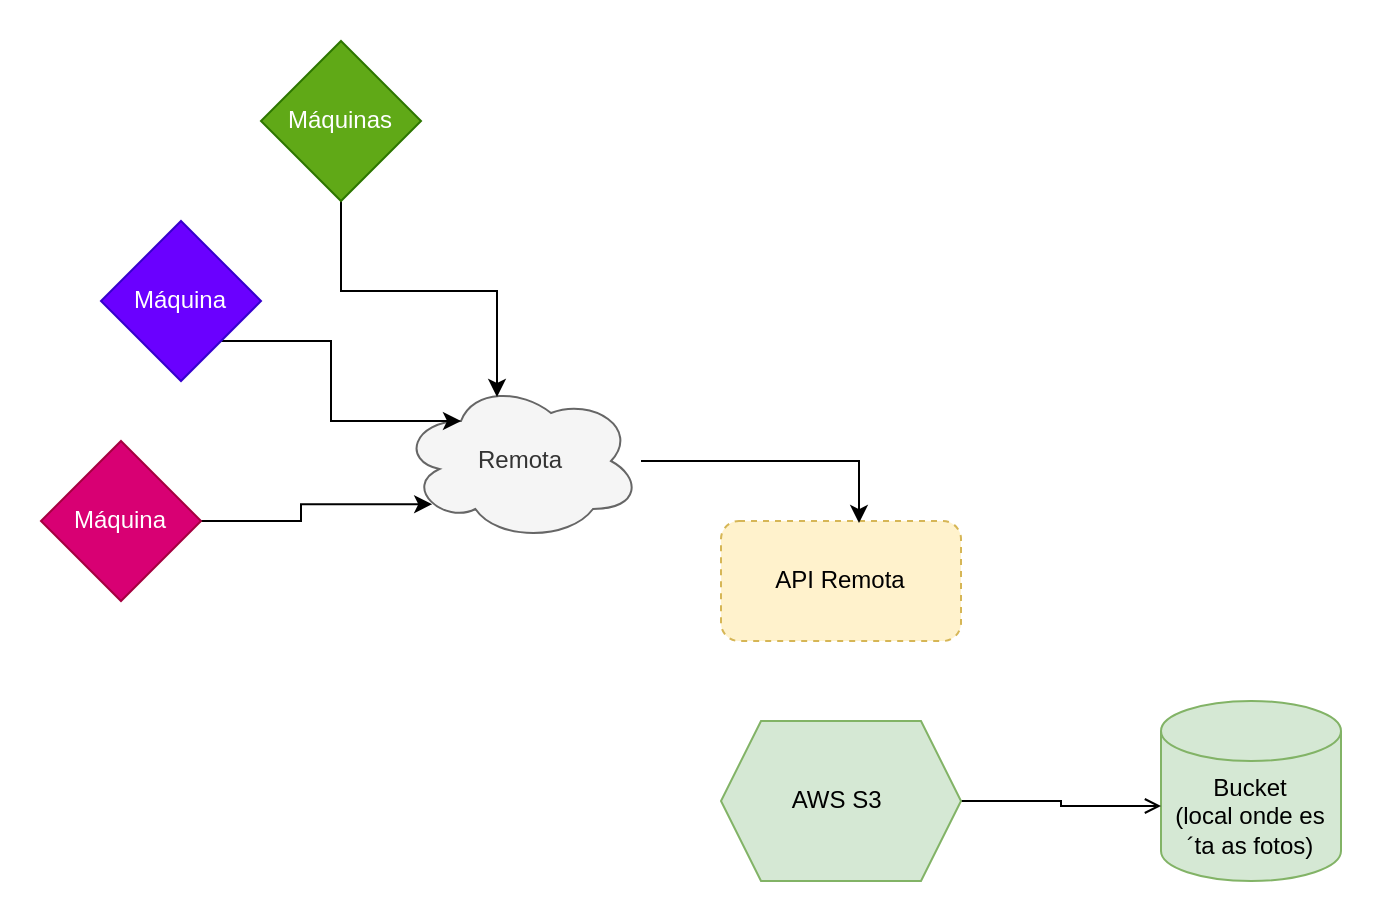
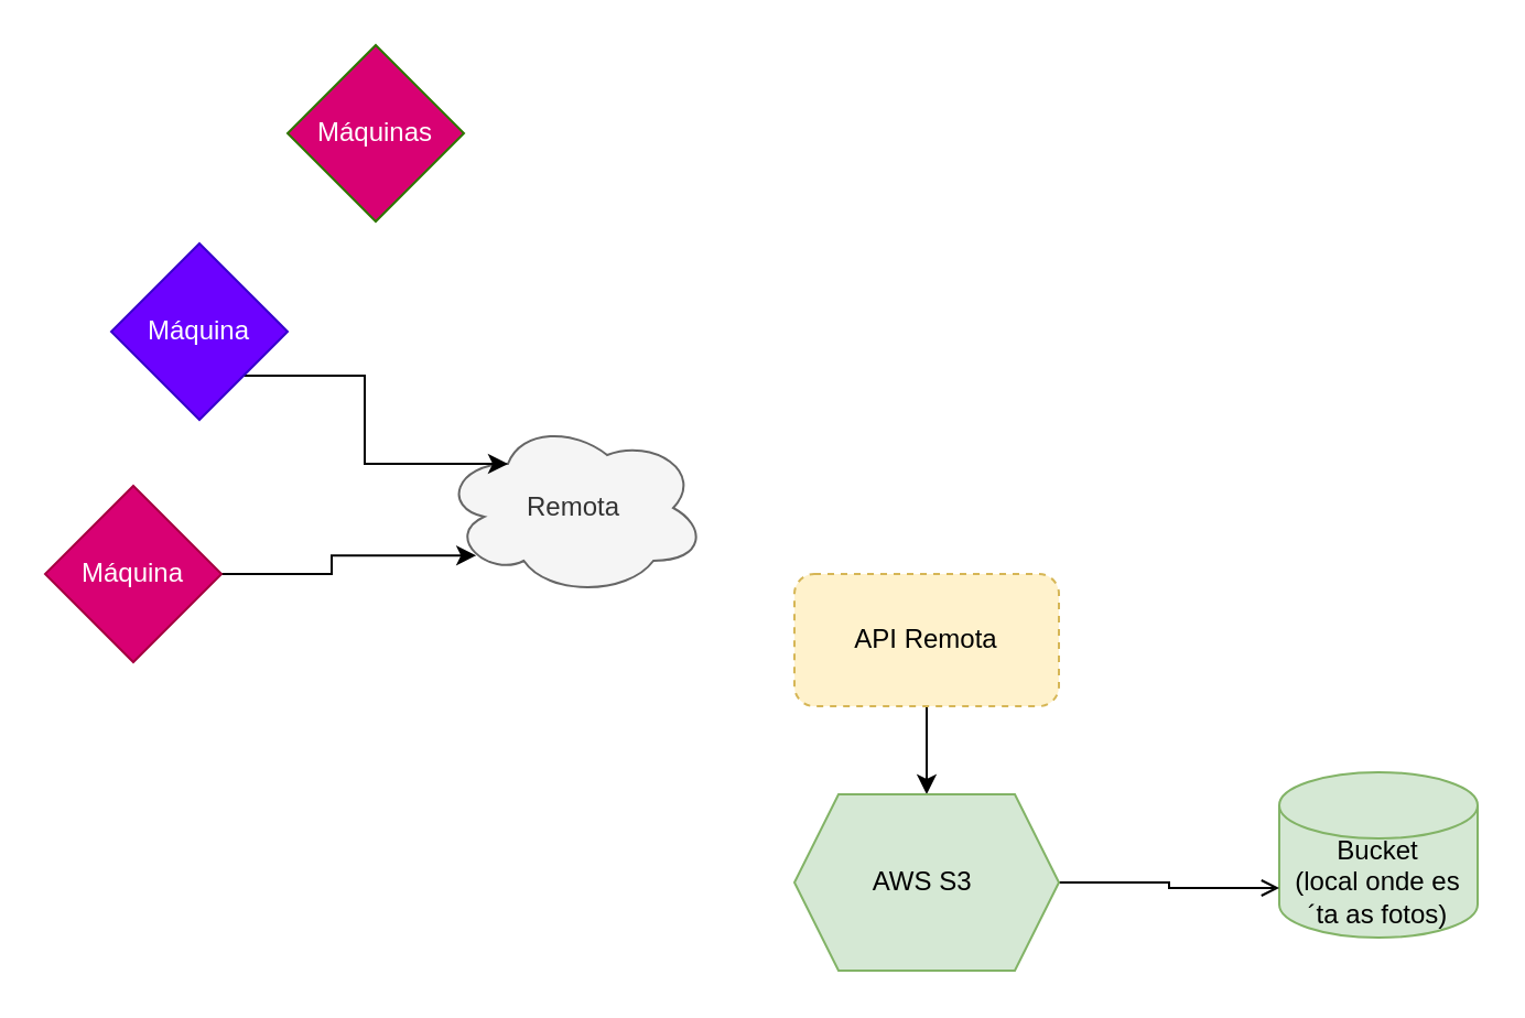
  <mxCell id="0" />
  <mxCell id="1" parent="0" />
+ <mxCell id="2" style="edgeStyle=orthogonalEdgeStyle;rounded=0;orthogonalLoop=1;jettySize=auto;html=1;" edge="1" parent="1" source="3" target="14"><mxGeometry relative="1" as="geometry" /></mxCell>
  <mxCell id="3" value="API Remota" style="rounded=1;whiteSpace=wrap;html=1;fillColor=#fff2cc;strokeColor=#d6b656;dashed=1;" vertex="1" parent="1"><mxGeometry x="360" y="260" width="120" height="60" as="geometry" /></mxCell>
- <mxCell id="4" value="Bucket&lt;br&gt;(local onde es´ta as fotos)" style="shape=cylinder3;whiteSpace=wrap;html=1;boundedLbl=1;backgroundOutline=1;size=15;fillColor=#d5e8d4;strokeColor=#82b366;" vertex="1" parent="1"><mxGeometry x="580" y="350" width="90" height="90" as="geometry" /></mxCell>
- <mxCell id="5" style="edgeStyle=orthogonalEdgeStyle;rounded=0;orthogonalLoop=1;jettySize=auto;html=1;entryX=0.575;entryY=0.017;entryDx=0;entryDy=0;entryPerimeter=0;" edge="1" parent="1" source="6" target="3"><mxGeometry relative="1" as="geometry" /></mxCell>
+ <mxCell id="4" value="Bucket&lt;br&gt;(local onde es´ta as fotos)" style="shape=cylinder3;whiteSpace=wrap;html=1;boundedLbl=1;backgroundOutline=1;size=15;fillColor=#d5e8d4;strokeColor=#82b366;" vertex="1" parent="1"><mxGeometry x="580" y="350" width="90" height="75" as="geometry" /></mxCell>
  <mxCell id="6" value="Remota" style="ellipse;shape=cloud;whiteSpace=wrap;html=1;fillColor=#f5f5f5;strokeColor=#666666;fontColor=#333333;" vertex="1" parent="1"><mxGeometry x="200" y="190" width="120" height="80" as="geometry" /></mxCell>
  <mxCell id="7" style="edgeStyle=orthogonalEdgeStyle;rounded=0;orthogonalLoop=1;jettySize=auto;html=1;exitX=1;exitY=0.5;exitDx=0;exitDy=0;entryX=0.13;entryY=0.77;entryDx=0;entryDy=0;entryPerimeter=0;" edge="1" parent="1" source="8" target="6"><mxGeometry relative="1" as="geometry" /></mxCell>
  <mxCell id="8" value="&lt;span&gt;Máquina&lt;/span&gt;" style="rhombus;whiteSpace=wrap;html=1;fillColor=#d80073;strokeColor=#A50040;fontColor=#ffffff;" vertex="1" parent="1"><mxGeometry x="20" y="220" width="80" height="80" as="geometry" /></mxCell>
  <mxCell id="9" style="edgeStyle=orthogonalEdgeStyle;rounded=0;orthogonalLoop=1;jettySize=auto;html=1;exitX=1;exitY=1;exitDx=0;exitDy=0;entryX=0.25;entryY=0.25;entryDx=0;entryDy=0;entryPerimeter=0;" edge="1" parent="1" source="10" target="6"><mxGeometry relative="1" as="geometry" /></mxCell>
  <mxCell id="10" value="Máquina" style="rhombus;whiteSpace=wrap;html=1;fillColor=#6a00ff;strokeColor=#3700CC;fontColor=#ffffff;" vertex="1" parent="1"><mxGeometry x="50" y="110" width="80" height="80" as="geometry" /></mxCell>
- <mxCell id="11" style="edgeStyle=orthogonalEdgeStyle;rounded=0;orthogonalLoop=1;jettySize=auto;html=1;exitX=0.5;exitY=1;exitDx=0;exitDy=0;entryX=0.4;entryY=0.1;entryDx=0;entryDy=0;entryPerimeter=0;" edge="1" parent="1" source="12" target="6"><mxGeometry relative="1" as="geometry" /></mxCell>
- <mxCell id="12" value="&lt;span&gt;Máquinas&lt;/span&gt;" style="rhombus;whiteSpace=wrap;html=1;fillColor=#60a917;strokeColor=#2D7600;fontColor=#ffffff;" vertex="1" parent="1"><mxGeometry x="130" y="20" width="80" height="80" as="geometry" /></mxCell>
+ <mxCell id="12" value="&lt;span&gt;Máquinas&lt;/span&gt;" style="rhombus;whiteSpace=wrap;html=1;fillColor=#d80073;strokeColor=#2D7600;fontColor=#ffffff;" vertex="1" parent="1"><mxGeometry x="130" y="20" width="80" height="80" as="geometry" /></mxCell>
  <mxCell id="13" style="edgeStyle=orthogonalEdgeStyle;rounded=0;orthogonalLoop=1;jettySize=auto;html=1;entryX=0;entryY=0;entryDx=0;entryDy=52.5;entryPerimeter=0;endArrow=open;" edge="1" parent="1" source="14" target="4"><mxGeometry relative="1" as="geometry" /></mxCell>
  <mxCell id="14" value="AWS S3&amp;nbsp;" style="shape=hexagon;perimeter=hexagonPerimeter2;whiteSpace=wrap;html=1;fixedSize=1;fillColor=#d5e8d4;strokeColor=#82b366;" vertex="1" parent="1"><mxGeometry x="360" y="360" width="120" height="80" as="geometry" /></mxCell>
